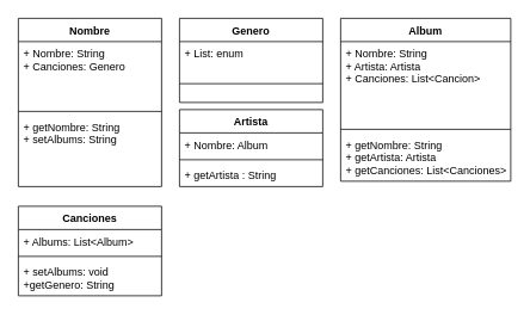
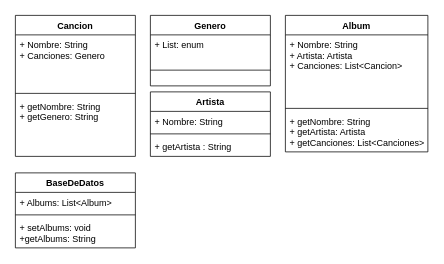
  <mxCell id="0" />
  <mxCell id="1" parent="0" />
- <mxCell id="2" value="Nombre" style="swimlane;fontStyle=1;align=center;verticalAlign=top;childLayout=stackLayout;horizontal=1;startSize=26;horizontalStack=0;resizeParent=1;resizeParentMax=0;resizeLast=0;collapsible=1;marginBottom=0;" vertex="1" parent="1"><mxGeometry x="20" y="20" width="160" height="188" as="geometry" /></mxCell>
+ <mxCell id="2" value="Cancion" style="swimlane;fontStyle=1;align=center;verticalAlign=top;childLayout=stackLayout;horizontal=1;startSize=26;horizontalStack=0;resizeParent=1;resizeParentMax=0;resizeLast=0;collapsible=1;marginBottom=0;" vertex="1" parent="1"><mxGeometry x="20" y="20" width="160" height="188" as="geometry" /></mxCell>
  <mxCell id="3" value="+ Nombre: String&#10;+ Canciones: Genero" style="text;strokeColor=none;fillColor=none;align=left;verticalAlign=top;spacingLeft=4;spacingRight=4;overflow=hidden;rotatable=0;points=[[0,0.5],[1,0.5]];portConstraint=eastwest;" vertex="1" parent="2"><mxGeometry y="26" width="160" height="74" as="geometry" /></mxCell>
  <mxCell id="4" value="" style="line;strokeWidth=1;fillColor=none;align=left;verticalAlign=middle;spacingTop=-1;spacingLeft=3;spacingRight=3;rotatable=0;labelPosition=right;points=[];portConstraint=eastwest;strokeColor=inherit;" vertex="1" parent="2"><mxGeometry y="100" width="160" height="8" as="geometry" /></mxCell>
- <mxCell id="5" value="+ getNombre: String&#10;+ setAlbums: String&#10;" style="text;strokeColor=none;fillColor=none;align=left;verticalAlign=top;spacingLeft=4;spacingRight=4;overflow=hidden;rotatable=0;points=[[0,0.5],[1,0.5]];portConstraint=eastwest;" vertex="1" parent="2"><mxGeometry y="108" width="160" height="80" as="geometry" /></mxCell>
+ <mxCell id="5" value="+ getNombre: String&#10;+ getGenero: String&#10;" style="text;strokeColor=none;fillColor=none;align=left;verticalAlign=top;spacingLeft=4;spacingRight=4;overflow=hidden;rotatable=0;points=[[0,0.5],[1,0.5]];portConstraint=eastwest;" vertex="1" parent="2"><mxGeometry y="108" width="160" height="80" as="geometry" /></mxCell>
  <mxCell id="6" value="Genero" style="swimlane;fontStyle=1;align=center;verticalAlign=top;childLayout=stackLayout;horizontal=1;startSize=26;horizontalStack=0;resizeParent=1;resizeParentMax=0;resizeLast=0;collapsible=1;marginBottom=0;" vertex="1" parent="1"><mxGeometry x="200" y="20" width="160" height="94" as="geometry" /></mxCell>
  <mxCell id="7" value="+ List: enum" style="text;strokeColor=none;fillColor=none;align=left;verticalAlign=top;spacingLeft=4;spacingRight=4;overflow=hidden;rotatable=0;points=[[0,0.5],[1,0.5]];portConstraint=eastwest;" vertex="1" parent="6"><mxGeometry y="26" width="160" height="26" as="geometry" /></mxCell>
  <mxCell id="8" value="" style="line;strokeWidth=1;fillColor=none;align=left;verticalAlign=middle;spacingTop=-1;spacingLeft=3;spacingRight=3;rotatable=0;labelPosition=right;points=[];portConstraint=eastwest;strokeColor=inherit;" vertex="1" parent="6"><mxGeometry y="52" width="160" height="42" as="geometry" /></mxCell>
  <mxCell id="9" value="Artista" style="swimlane;fontStyle=1;align=center;verticalAlign=top;childLayout=stackLayout;horizontal=1;startSize=26;horizontalStack=0;resizeParent=1;resizeParentMax=0;resizeLast=0;collapsible=1;marginBottom=0;" vertex="1" parent="1"><mxGeometry x="200" y="122" width="160" height="86" as="geometry" /></mxCell>
- <mxCell id="10" value="+ Nombre: Album" style="text;strokeColor=none;fillColor=none;align=left;verticalAlign=top;spacingLeft=4;spacingRight=4;overflow=hidden;rotatable=0;points=[[0,0.5],[1,0.5]];portConstraint=eastwest;" vertex="1" parent="9"><mxGeometry y="26" width="160" height="26" as="geometry" /></mxCell>
+ <mxCell id="10" value="+ Nombre: String" style="text;strokeColor=none;fillColor=none;align=left;verticalAlign=top;spacingLeft=4;spacingRight=4;overflow=hidden;rotatable=0;points=[[0,0.5],[1,0.5]];portConstraint=eastwest;" vertex="1" parent="9"><mxGeometry y="26" width="160" height="26" as="geometry" /></mxCell>
  <mxCell id="11" value="" style="line;strokeWidth=1;fillColor=none;align=left;verticalAlign=middle;spacingTop=-1;spacingLeft=3;spacingRight=3;rotatable=0;labelPosition=right;points=[];portConstraint=eastwest;strokeColor=inherit;" vertex="1" parent="9"><mxGeometry y="52" width="160" height="8" as="geometry" /></mxCell>
  <mxCell id="12" value="+ getArtista : String" style="text;strokeColor=none;fillColor=none;align=left;verticalAlign=top;spacingLeft=4;spacingRight=4;overflow=hidden;rotatable=0;points=[[0,0.5],[1,0.5]];portConstraint=eastwest;" vertex="1" parent="9"><mxGeometry y="60" width="160" height="26" as="geometry" /></mxCell>
  <mxCell id="13" value="Album" style="swimlane;fontStyle=1;align=center;verticalAlign=top;childLayout=stackLayout;horizontal=1;startSize=26;horizontalStack=0;resizeParent=1;resizeParentMax=0;resizeLast=0;collapsible=1;marginBottom=0;" vertex="1" parent="1"><mxGeometry x="380" y="20" width="190" height="182" as="geometry" /></mxCell>
  <mxCell id="14" value="+ Nombre: String&#10;+ Artista: Artista&#10;+ Canciones: List&lt;Cancion&gt;" style="text;strokeColor=none;fillColor=none;align=left;verticalAlign=top;spacingLeft=4;spacingRight=4;overflow=hidden;rotatable=0;points=[[0,0.5],[1,0.5]];portConstraint=eastwest;" vertex="1" parent="13"><mxGeometry y="26" width="190" height="94" as="geometry" /></mxCell>
  <mxCell id="15" value="" style="line;strokeWidth=1;fillColor=none;align=left;verticalAlign=middle;spacingTop=-1;spacingLeft=3;spacingRight=3;rotatable=0;labelPosition=right;points=[];portConstraint=eastwest;strokeColor=inherit;" vertex="1" parent="13"><mxGeometry y="120" width="190" height="8" as="geometry" /></mxCell>
  <mxCell id="16" value="+ getNombre: String&#10;+ getArtista: Artista&#10;+ getCanciones: List&lt;Canciones&gt;&#10;" style="text;strokeColor=none;fillColor=none;align=left;verticalAlign=top;spacingLeft=4;spacingRight=4;overflow=hidden;rotatable=0;points=[[0,0.5],[1,0.5]];portConstraint=eastwest;" vertex="1" parent="13"><mxGeometry y="128" width="190" height="54" as="geometry" /></mxCell>
- <mxCell id="17" value="Canciones" style="swimlane;fontStyle=1;align=center;verticalAlign=top;childLayout=stackLayout;horizontal=1;startSize=26;horizontalStack=0;resizeParent=1;resizeParentMax=0;resizeLast=0;collapsible=1;marginBottom=0;" vertex="1" parent="1"><mxGeometry x="20" y="230" width="160" height="100" as="geometry" /></mxCell>
+ <mxCell id="17" value="BaseDeDatos" style="swimlane;fontStyle=1;align=center;verticalAlign=top;childLayout=stackLayout;horizontal=1;startSize=26;horizontalStack=0;resizeParent=1;resizeParentMax=0;resizeLast=0;collapsible=1;marginBottom=0;" vertex="1" parent="1"><mxGeometry x="20" y="230" width="160" height="100" as="geometry" /></mxCell>
  <mxCell id="18" value="+ Albums: List&lt;Album&gt;" style="text;strokeColor=none;fillColor=none;align=left;verticalAlign=top;spacingLeft=4;spacingRight=4;overflow=hidden;rotatable=0;points=[[0,0.5],[1,0.5]];portConstraint=eastwest;" vertex="1" parent="17"><mxGeometry y="26" width="160" height="26" as="geometry" /></mxCell>
  <mxCell id="19" value="" style="line;strokeWidth=1;fillColor=none;align=left;verticalAlign=middle;spacingTop=-1;spacingLeft=3;spacingRight=3;rotatable=0;labelPosition=right;points=[];portConstraint=eastwest;strokeColor=inherit;" vertex="1" parent="17"><mxGeometry y="52" width="160" height="8" as="geometry" /></mxCell>
- <mxCell id="20" value="+ setAlbums: void&#10;+getGenero: String" style="text;strokeColor=none;fillColor=none;align=left;verticalAlign=top;spacingLeft=4;spacingRight=4;overflow=hidden;rotatable=0;points=[[0,0.5],[1,0.5]];portConstraint=eastwest;" vertex="1" parent="17"><mxGeometry y="60" width="160" height="40" as="geometry" /></mxCell>
+ <mxCell id="20" value="+ setAlbums: void&#10;+getAlbums: String" style="text;strokeColor=none;fillColor=none;align=left;verticalAlign=top;spacingLeft=4;spacingRight=4;overflow=hidden;rotatable=0;points=[[0,0.5],[1,0.5]];portConstraint=eastwest;" vertex="1" parent="17"><mxGeometry y="60" width="160" height="40" as="geometry" /></mxCell>
